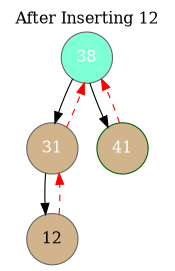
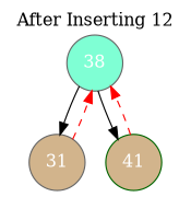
  digraph {
    label="After Inserting 12"
    labelloc=t
    node [fillcolor=tan fontcolor=white shape=circle style=filled color=gray40]
    38 [fillcolor=aquamarine]
    31
    41 [color=darkgreen]
-   12 [fontcolor=black]
    38 -> 31
    38 -> 41
    31 -> 38 [color=red style=dashed]
-   31 -> 12
    41 -> 38 [color=red style=dashed]
-   12 -> 31 [color=red style=dashed]
  }
